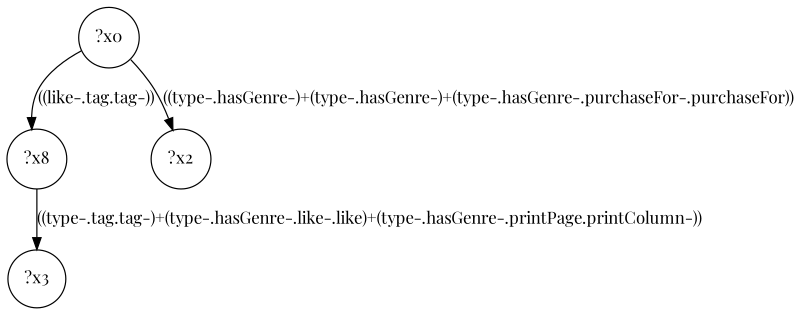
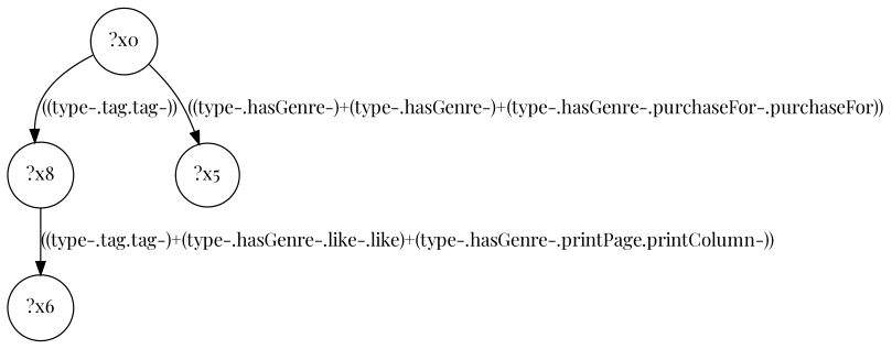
  digraph {
    fontname="Playfair Display"
    node [fontname="Playfair Display" shape=circle]
    edge [fontname="Playfair Display"]
    n1 [label="?x0"]
    n2 [label="?x8"]
-   n3 [label="?x2"]
-   n4 [label="?x3"]
-   n1 -> n2 [label="((like-.tag.tag-))"]
+   n3 [label="?x5"]
+   n4 [label="?x6"]
+   n1 -> n2 [label="((type-.tag.tag-))"]
    n1 -> n3 [label="((type-.hasGenre-)+(type-.hasGenre-)+(type-.hasGenre-.purchaseFor-.purchaseFor))"]
    n2 -> n4 [label="((type-.tag.tag-)+(type-.hasGenre-.like-.like)+(type-.hasGenre-.printPage.printColumn-))"]
  }
